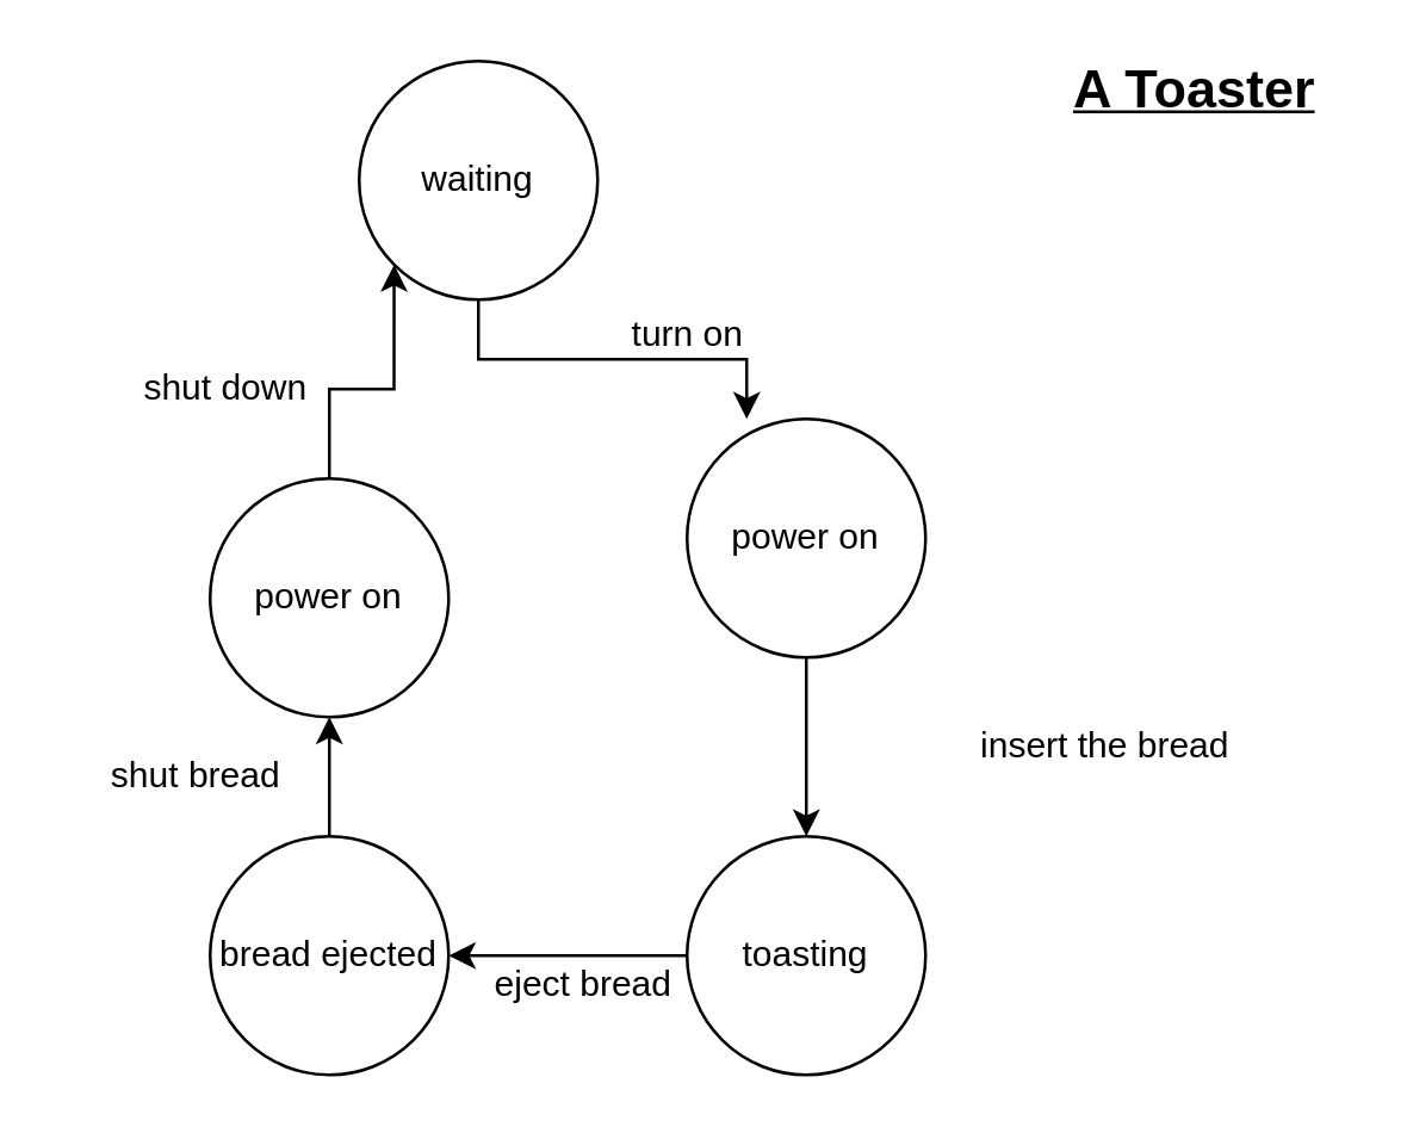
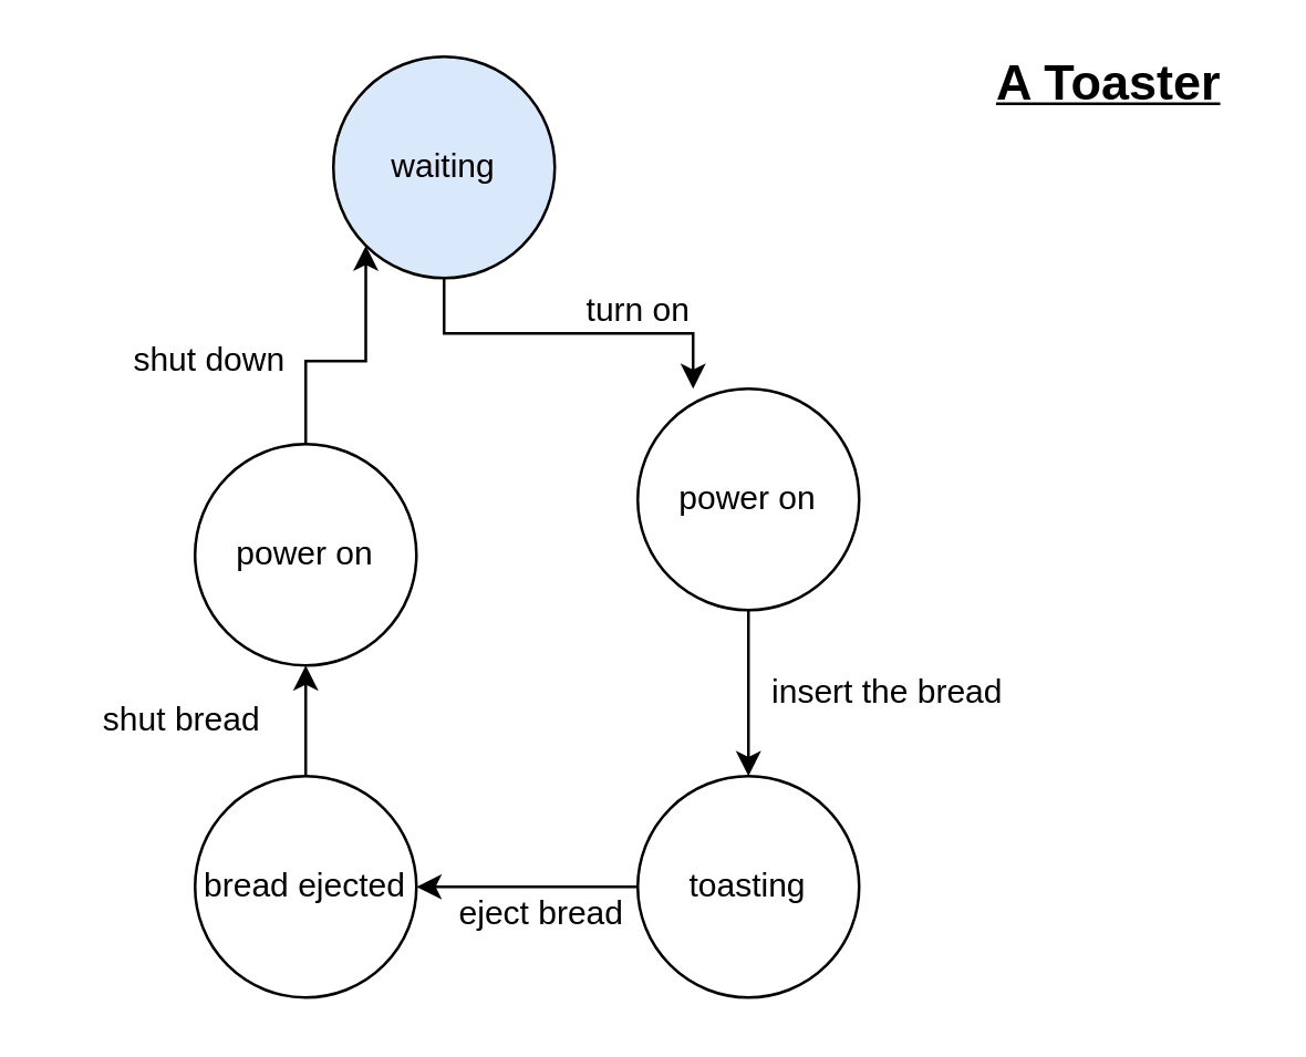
  <mxCell id="0" />
  <mxCell id="1" parent="0" />
  <mxCell id="2" style="edgeStyle=orthogonalEdgeStyle;rounded=0;orthogonalLoop=1;jettySize=auto;html=1;exitX=0.5;exitY=1;exitDx=0;exitDy=0;entryX=0.25;entryY=0;entryDx=0;entryDy=0;entryPerimeter=0;" edge="1" parent="1" source="3" target="5"><mxGeometry relative="1" as="geometry"><mxPoint x="170" y="150" as="targetPoint" /></mxGeometry></mxCell>
- <mxCell id="3" value="waiting" style="ellipse;whiteSpace=wrap;html=1;aspect=fixed;" vertex="1" parent="1"><mxGeometry x="120" y="20" width="80" height="80" as="geometry" /></mxCell>
+ <mxCell id="3" value="waiting" style="ellipse;whiteSpace=wrap;html=1;aspect=fixed;fillColor=#dae8fc;" vertex="1" parent="1"><mxGeometry x="120" y="20" width="80" height="80" as="geometry" /></mxCell>
  <mxCell id="4" style="edgeStyle=orthogonalEdgeStyle;rounded=0;orthogonalLoop=1;jettySize=auto;html=1;exitX=0.5;exitY=1;exitDx=0;exitDy=0;fontSize=12;" edge="1" parent="1" source="5"><mxGeometry relative="1" as="geometry"><mxPoint x="270" y="280" as="targetPoint" /></mxGeometry></mxCell>
  <mxCell id="5" value="power on" style="ellipse;whiteSpace=wrap;html=1;aspect=fixed;" vertex="1" parent="1"><mxGeometry x="230" y="140" width="80" height="80" as="geometry" /></mxCell>
  <mxCell id="6" value="&lt;b&gt;&lt;u&gt;&lt;font style=&quot;font-size: 18px&quot;&gt;A Toaster&lt;/font&gt;&lt;/u&gt;&lt;/b&gt;" style="text;html=1;align=center;verticalAlign=middle;resizable=0;points=[];autosize=1;strokeColor=none;fillColor=none;" vertex="1" parent="1"><mxGeometry x="350" y="20" width="100" height="20" as="geometry" /></mxCell>
  <mxCell id="7" value="&lt;font style=&quot;font-size: 12px&quot;&gt;turn on&lt;/font&gt;" style="text;html=1;align=center;verticalAlign=middle;resizable=0;points=[];autosize=1;strokeColor=none;fillColor=none;fontSize=18;" vertex="1" parent="1"><mxGeometry x="205" y="95" width="50" height="30" as="geometry" /></mxCell>
- <mxCell id="8" value="insert the bread" style="text;html=1;align=center;verticalAlign=middle;resizable=0;points=[];autosize=1;strokeColor=none;fillColor=none;fontSize=12;" vertex="1" parent="1"><mxGeometry x="320" y="240" width="100" height="20" as="geometry" /></mxCell>
+ <mxCell id="8" value="insert the bread" style="text;html=1;align=center;verticalAlign=middle;resizable=0;points=[];autosize=1;strokeColor=none;fillColor=none;fontSize=12;" vertex="1" parent="1"><mxGeometry x="270" y="240" width="100" height="20" as="geometry" /></mxCell>
  <mxCell id="9" style="edgeStyle=orthogonalEdgeStyle;rounded=0;orthogonalLoop=1;jettySize=auto;html=1;exitX=0;exitY=0.5;exitDx=0;exitDy=0;fontSize=12;" edge="1" parent="1" source="10"><mxGeometry relative="1" as="geometry"><mxPoint x="150" y="320" as="targetPoint" /></mxGeometry></mxCell>
  <mxCell id="10" value="toasting" style="ellipse;whiteSpace=wrap;html=1;aspect=fixed;fontSize=12;" vertex="1" parent="1"><mxGeometry x="230" y="280" width="80" height="80" as="geometry" /></mxCell>
  <mxCell id="11" value="eject bread" style="text;html=1;align=center;verticalAlign=middle;resizable=0;points=[];autosize=1;strokeColor=none;fillColor=none;fontSize=12;" vertex="1" parent="1"><mxGeometry x="160" y="320" width="70" height="20" as="geometry" /></mxCell>
  <mxCell id="12" style="edgeStyle=orthogonalEdgeStyle;rounded=0;orthogonalLoop=1;jettySize=auto;html=1;fontSize=12;" edge="1" parent="1" source="13"><mxGeometry relative="1" as="geometry"><mxPoint x="110" y="240" as="targetPoint" /></mxGeometry></mxCell>
  <mxCell id="13" value="bread ejected" style="ellipse;whiteSpace=wrap;html=1;aspect=fixed;fontSize=12;" vertex="1" parent="1"><mxGeometry x="70" y="280" width="80" height="80" as="geometry" /></mxCell>
  <mxCell id="14" value="shut bread" style="text;html=1;align=center;verticalAlign=middle;resizable=0;points=[];autosize=1;strokeColor=none;fillColor=none;fontSize=12;" vertex="1" parent="1"><mxGeometry x="20" y="250" width="90" height="20" as="geometry" /></mxCell>
  <mxCell id="15" style="edgeStyle=orthogonalEdgeStyle;rounded=0;orthogonalLoop=1;jettySize=auto;html=1;entryX=0;entryY=1;entryDx=0;entryDy=0;fontSize=12;" edge="1" parent="1" source="16" target="3"><mxGeometry relative="1" as="geometry" /></mxCell>
  <mxCell id="16" value="power on" style="ellipse;whiteSpace=wrap;html=1;aspect=fixed;fontSize=12;" vertex="1" parent="1"><mxGeometry x="70" y="160" width="80" height="80" as="geometry" /></mxCell>
  <mxCell id="17" value="shut down" style="text;html=1;align=center;verticalAlign=middle;resizable=0;points=[];autosize=1;strokeColor=none;fillColor=none;fontSize=12;" vertex="1" parent="1"><mxGeometry x="40" y="120" width="70" height="20" as="geometry" /></mxCell>
